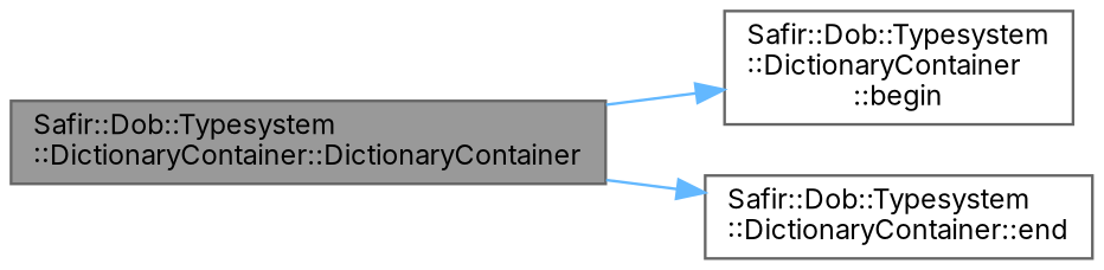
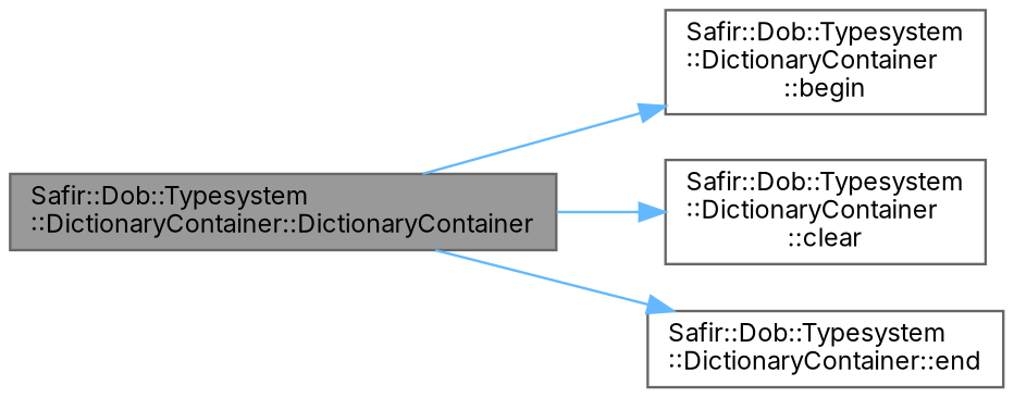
  digraph {
    fontname=Inter
    rankdir=LR
    node [color=grey40 fillcolor=white fontname=Inter fontsize=10 shape=box style=filled]
    edge [color=steelblue1 fontname=Inter fontsize=10 labelfontname=Helvetica labelfontsize=10 style=solid]
    n1 [color=gray40 fillcolor=grey60 fontcolor=black height=0.2 label="Safir::Dob::Typesystem\l::DictionaryContainer::DictionaryContainer" width=0.4]
    n2 [height=0.2 label="Safir::Dob::Typesystem\l::DictionaryContainer\l::begin" width=0.4]
+   n3 [height=0.2 label="Safir::Dob::Typesystem\l::DictionaryContainer\l::clear" width=0.4]
    n4 [height=0.2 label="Safir::Dob::Typesystem\l::DictionaryContainer::end" width=0.4]
    n1 -> n2
+   n1 -> n3
    n1 -> n4
  }
